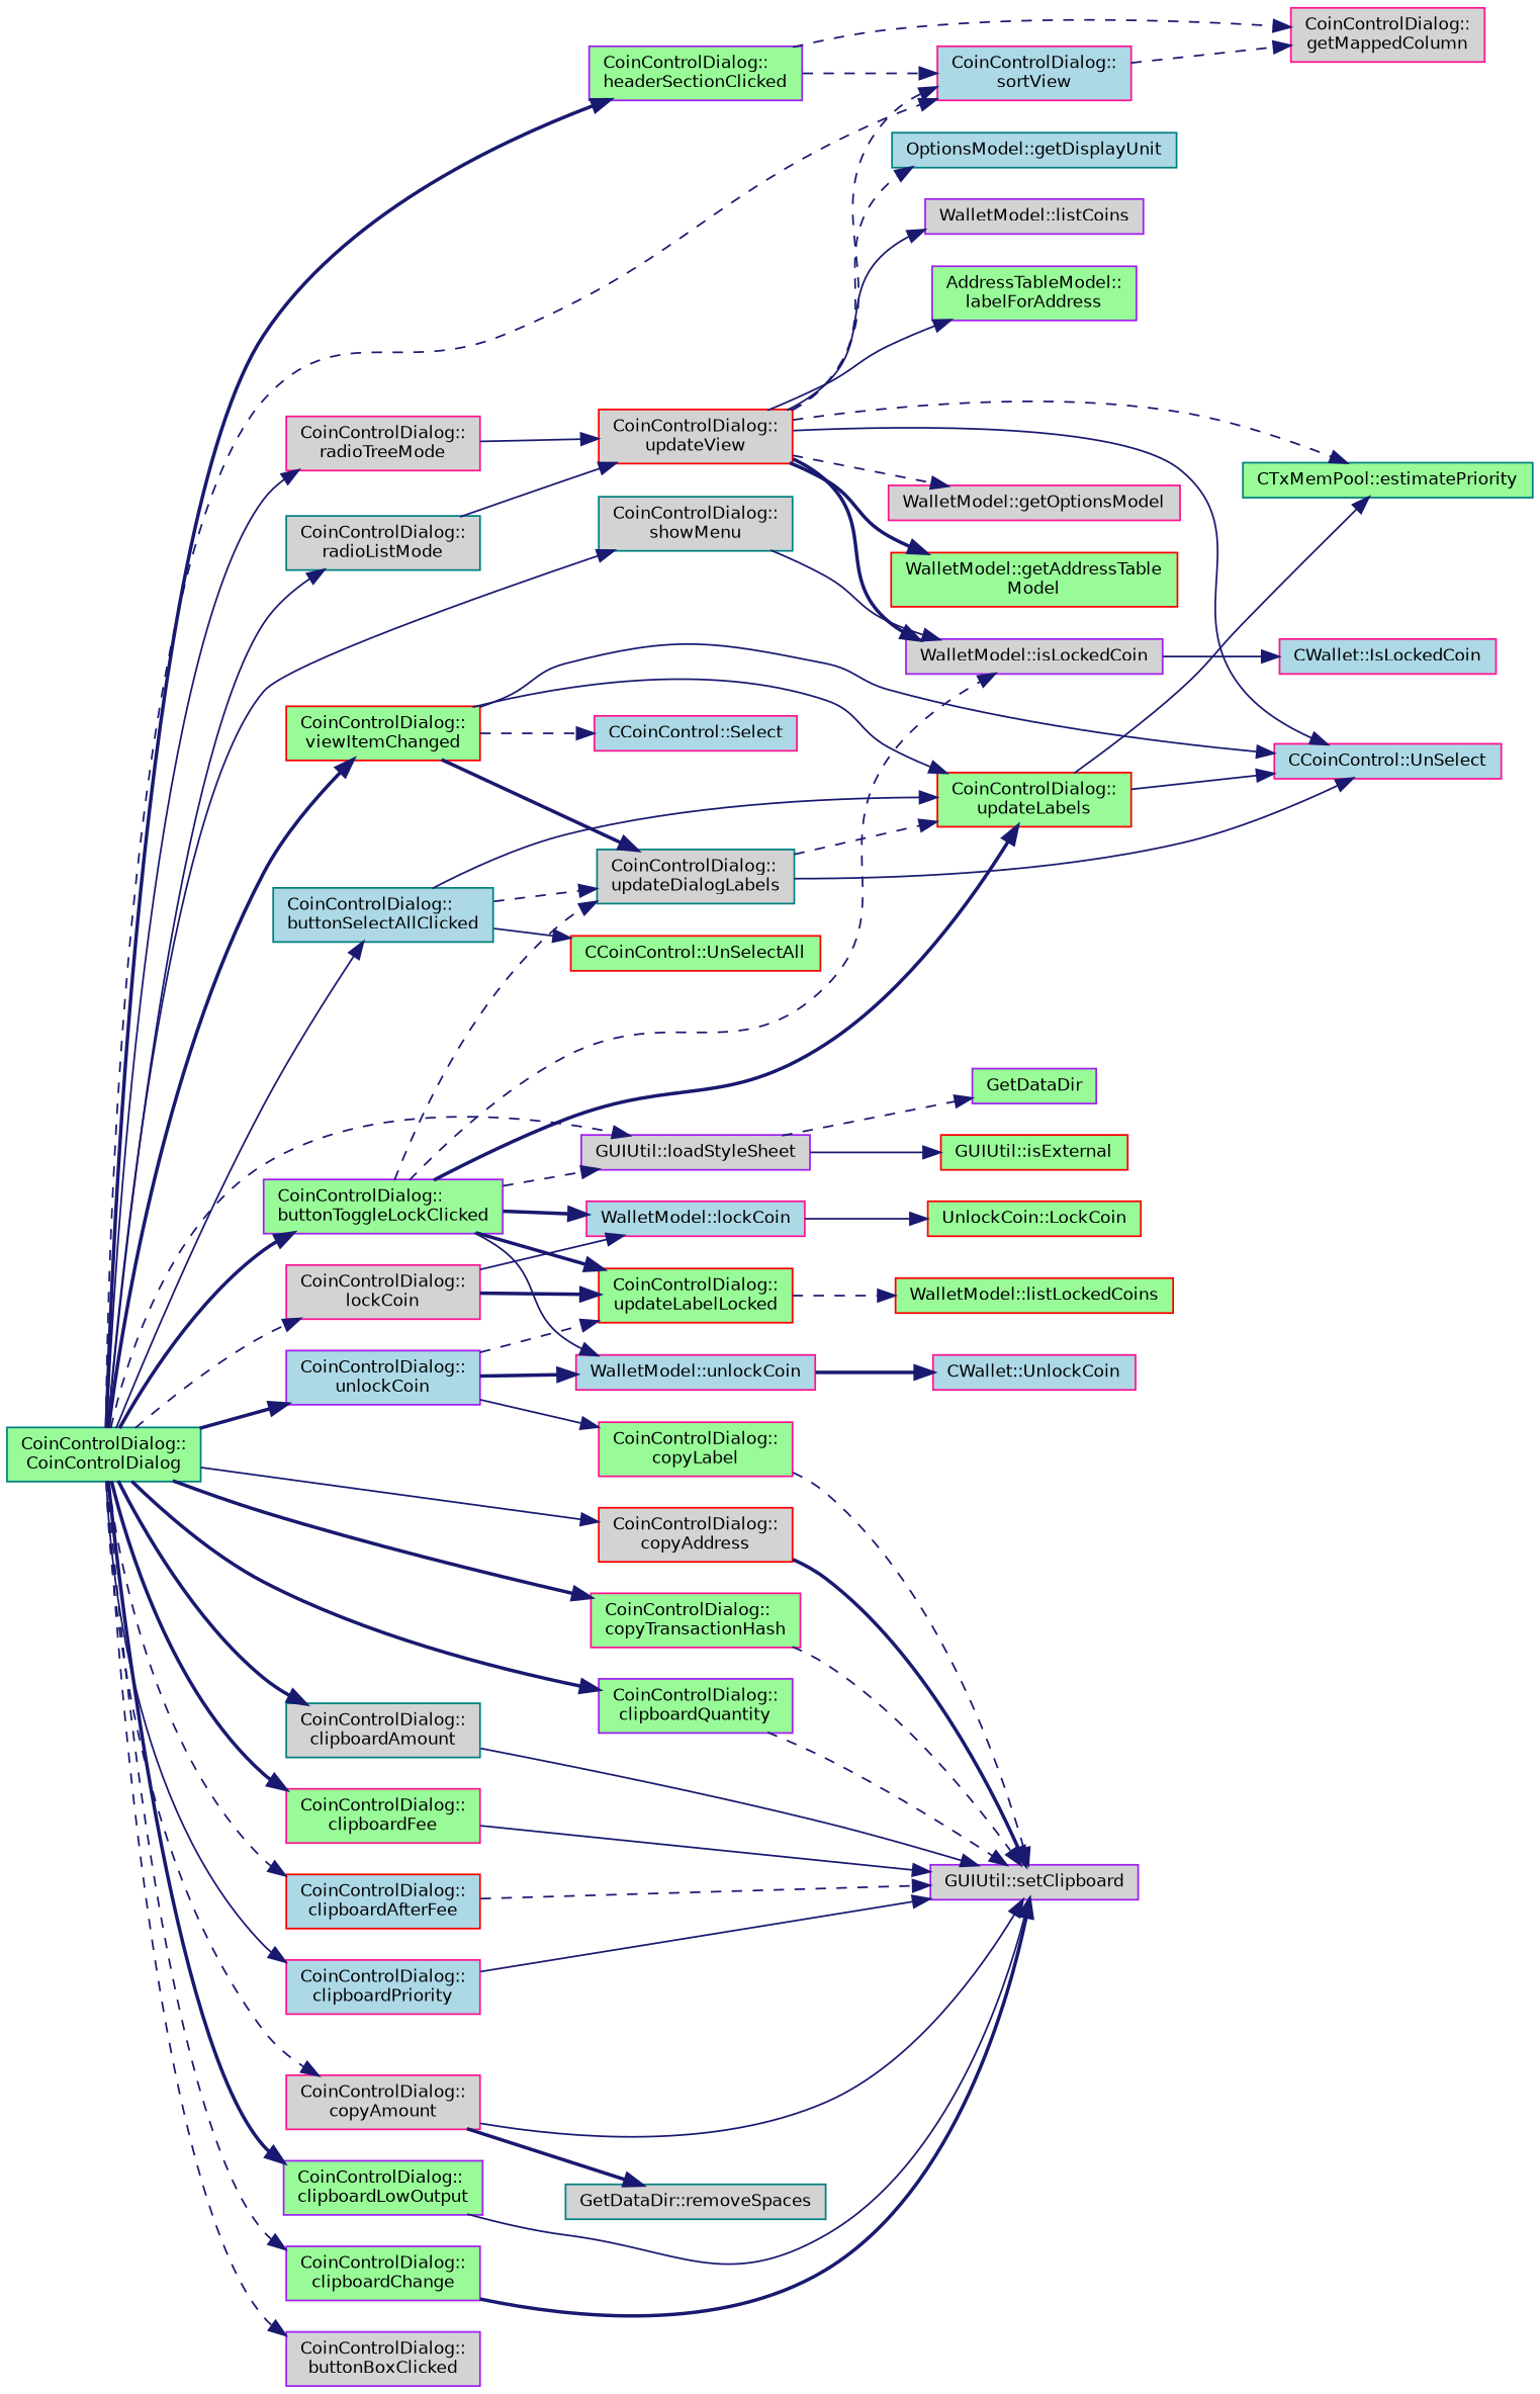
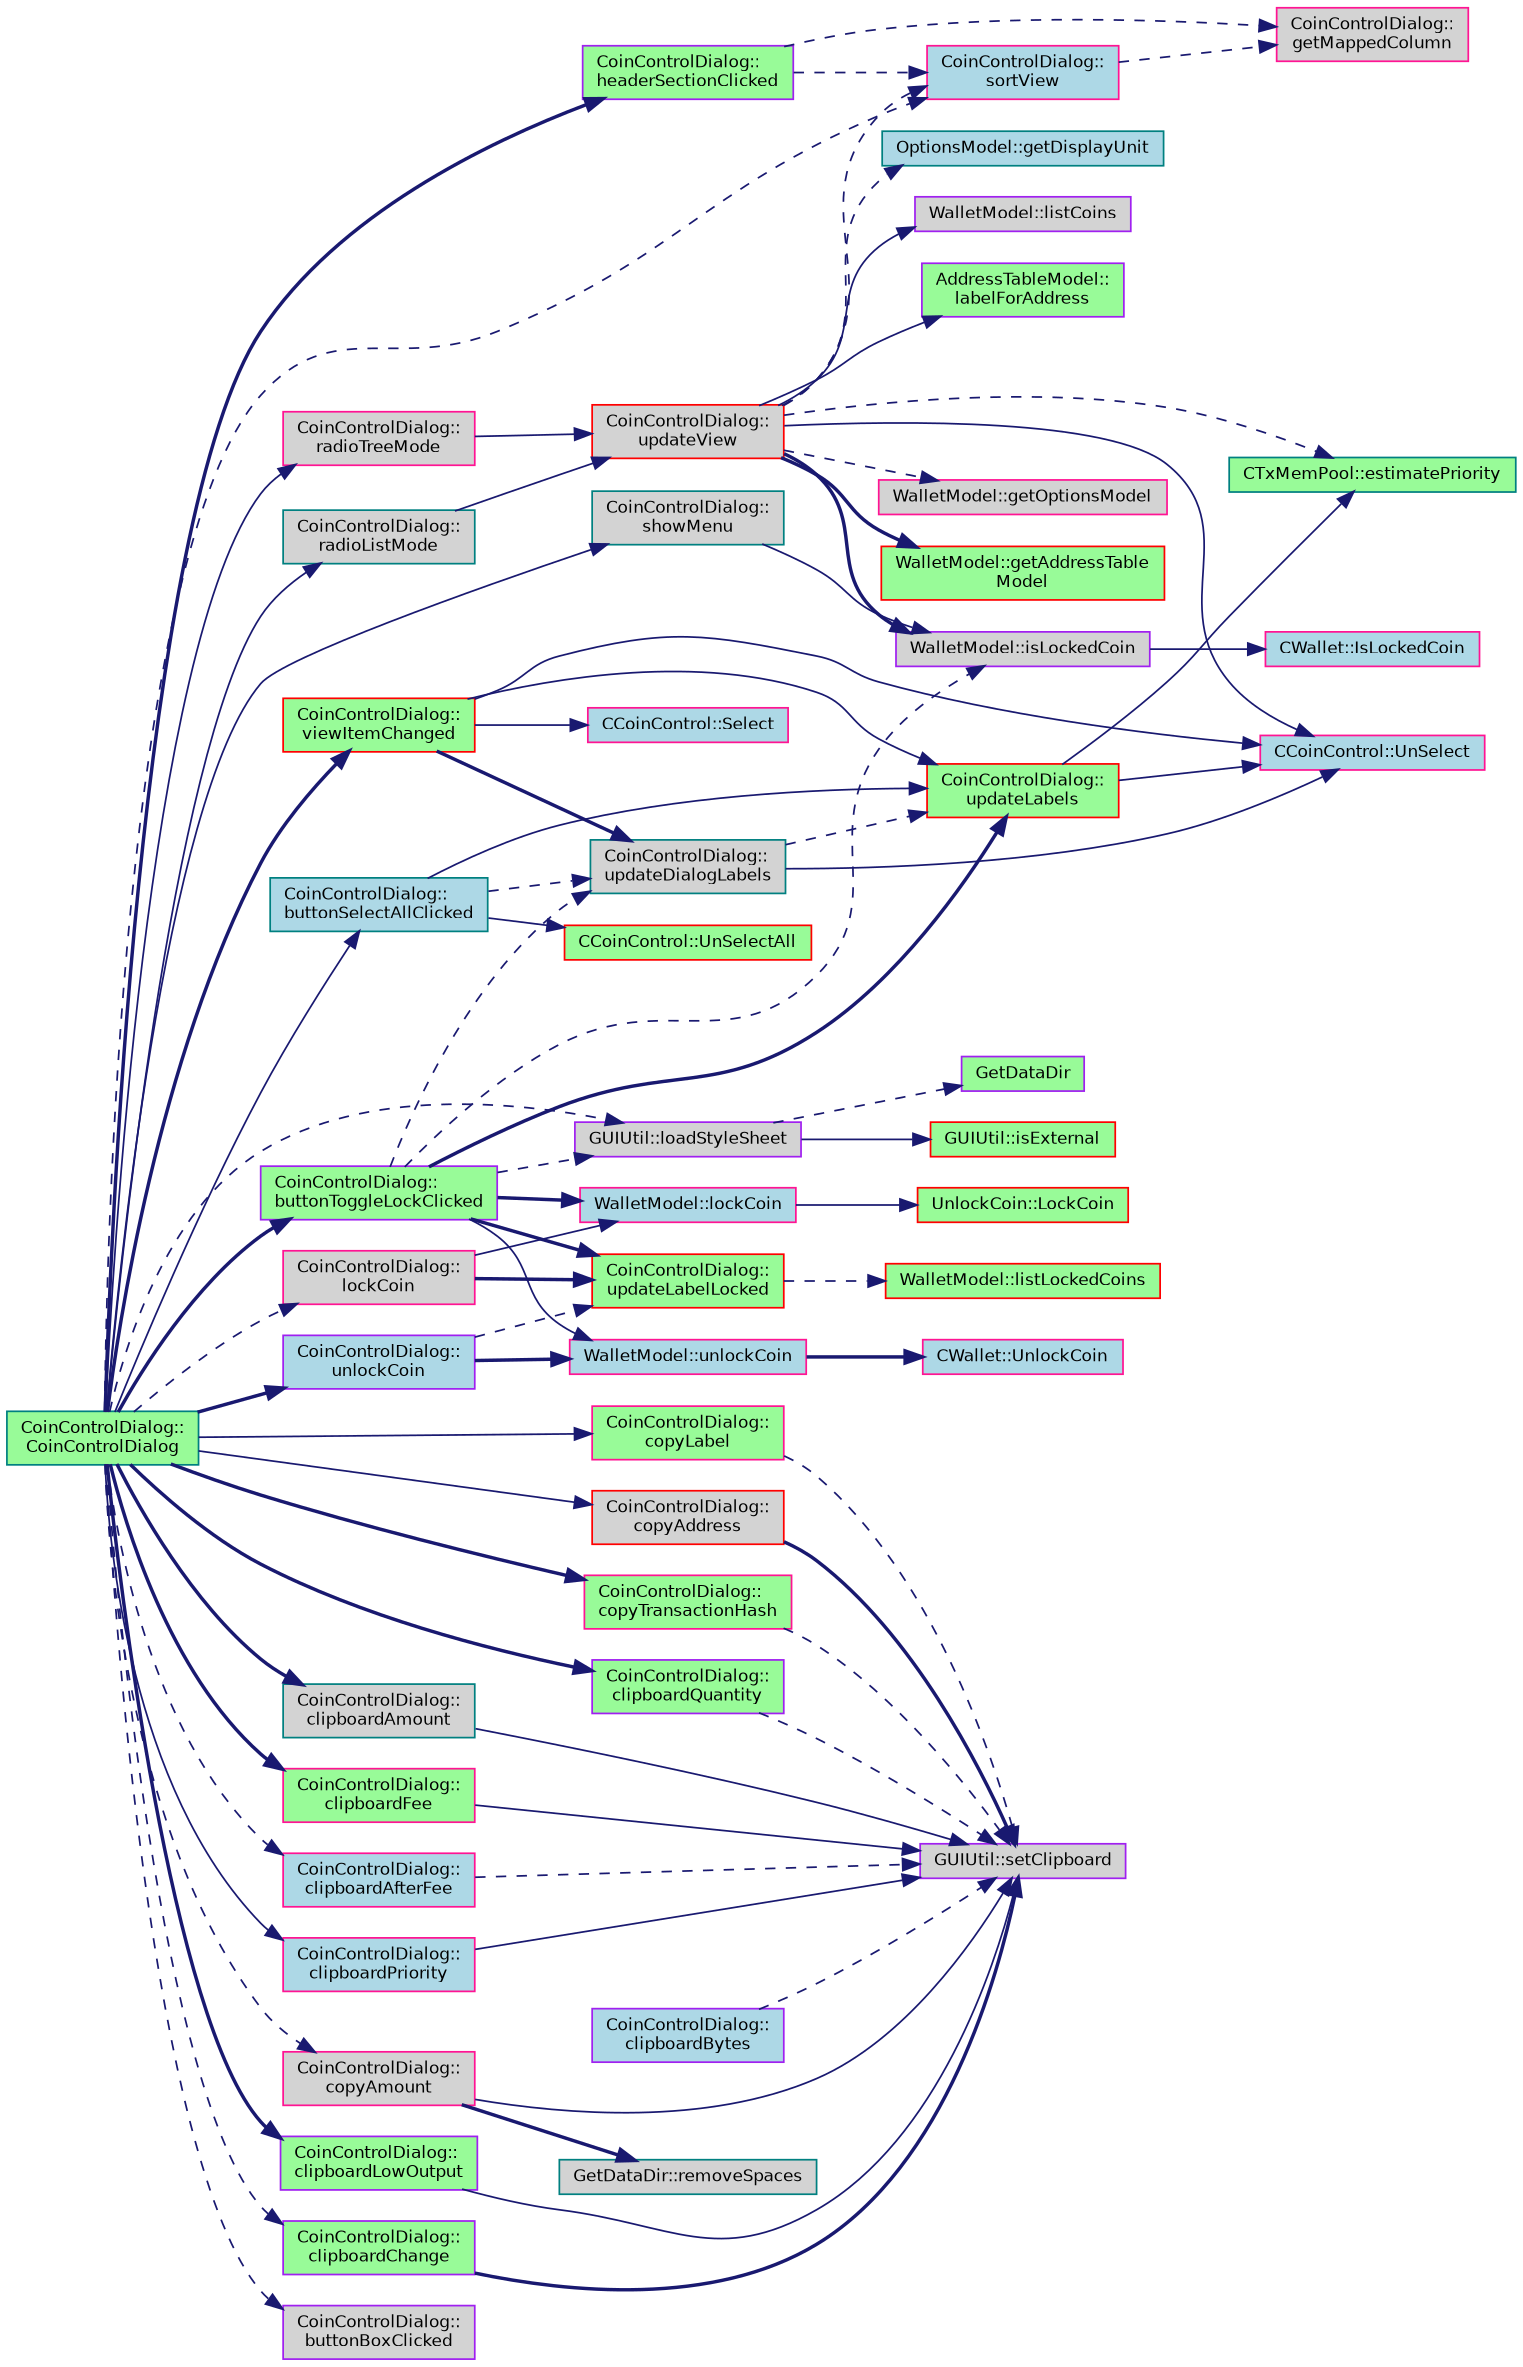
  digraph {
    rankdir=LR
    node [color=deeppink fillcolor=palegreen fontname=Helvetica fontsize=10 shape=record style=filled]
    edge [color=midnightblue fontname=Helvetica fontsize=10 labelfontname=Helvetica labelfontsize=10 style=solid]
    n1 [color=teal fontcolor=black height=0.2 label="CoinControlDialog::\lCoinControlDialog" width=0.4]
    n2 [color=purple fillcolor=lightgrey height=0.2 label="GUIUtil::loadStyleSheet" width=0.4]
    n3 [color=teal fillcolor=lightgrey height=0.2 label="CoinControlDialog::\lshowMenu" width=0.4]
    n4 [color=red fillcolor=lightgrey height=0.2 label="CoinControlDialog::\lcopyAddress" width=0.4]
    n5 [height=0.2 label="CoinControlDialog::\lcopyLabel" width=0.4]
    n6 [fillcolor=lightgrey height=0.2 label="CoinControlDialog::\lcopyAmount" width=0.4]
    n7 [height=0.2 label="CoinControlDialog::\lcopyTransactionHash" width=0.4]
    n8 [fillcolor=lightgrey height=0.2 label="CoinControlDialog::\llockCoin" width=0.4]
    n9 [color=purple fillcolor=lightblue height=0.2 label="CoinControlDialog::\lunlockCoin" width=0.4]
    n10 [color=purple height=0.2 label="CoinControlDialog::\lclipboardQuantity" width=0.4]
    n11 [color=teal fillcolor=lightgrey height=0.2 label="CoinControlDialog::\lclipboardAmount" width=0.4]
    n12 [height=0.2 label="CoinControlDialog::\lclipboardFee" width=0.4]
-   n13 [color=red fillcolor=lightblue height=0.2 label="CoinControlDialog::\lclipboardAfterFee" width=0.4]
+   n13 [fillcolor=lightblue height=0.2 label="CoinControlDialog::\lclipboardAfterFee" width=0.4]
    n14 [fillcolor=lightblue height=0.2 label="CoinControlDialog::\lclipboardPriority" width=0.4]
    n15 [color=purple height=0.2 label="CoinControlDialog::\lclipboardLowOutput" width=0.4]
    n16 [color=purple height=0.2 label="CoinControlDialog::\lclipboardChange" width=0.4]
    n17 [fillcolor=lightgrey height=0.2 label="CoinControlDialog::\lradioTreeMode" width=0.4]
    n18 [fillcolor=lightblue height=0.2 label="CoinControlDialog::\lsortView" width=0.4]
    n19 [color=teal fillcolor=lightgrey height=0.2 label="CoinControlDialog::\lradioListMode" width=0.4]
    n20 [color=red height=0.2 label="CoinControlDialog::\lviewItemChanged" width=0.4]
    n21 [color=purple height=0.2 label="CoinControlDialog::\lheaderSectionClicked" width=0.4]
    n22 [color=purple fillcolor=lightgrey height=0.2 label="CoinControlDialog::\lbuttonBoxClicked" width=0.4]
    n23 [color=teal fillcolor=lightblue height=0.2 label="CoinControlDialog::\lbuttonSelectAllClicked" width=0.4]
    n24 [color=purple height=0.2 label="CoinControlDialog::\lbuttonToggleLockClicked" width=0.4]
    n25 [color=red height=0.2 label="GUIUtil::isExternal" width=0.4]
    n26 [color=purple height=0.2 label=GetDataDir width=0.4]
    n27 [color=purple fillcolor=lightgrey height=0.2 label="WalletModel::isLockedCoin" width=0.4]
    n28 [color=purple fillcolor=lightgrey height=0.2 label="GUIUtil::setClipboard" width=0.4]
    n29 [color=teal fillcolor=lightgrey height=0.2 label="GetDataDir::removeSpaces" width=0.4]
    n30 [fillcolor=lightblue height=0.2 label="WalletModel::lockCoin" width=0.4]
    n31 [color=red height=0.2 label="CoinControlDialog::\lupdateLabelLocked" width=0.4]
    n32 [fillcolor=lightblue height=0.2 label="WalletModel::unlockCoin" width=0.4]
+   n33 [color=purple fillcolor=lightblue height=0.2 label="CoinControlDialog::\lclipboardBytes" width=0.4]
    n34 [color=red fillcolor=lightgrey height=0.2 label="CoinControlDialog::\lupdateView" width=0.4]
    n35 [fillcolor=lightgrey height=0.2 label="CoinControlDialog::\lgetMappedColumn" width=0.4]
    n36 [fillcolor=lightblue height=0.2 label="CCoinControl::UnSelect" width=0.4]
    n37 [fillcolor=lightblue height=0.2 label="CCoinControl::Select" width=0.4]
    n38 [color=red height=0.2 label="CoinControlDialog::\lupdateLabels" width=0.4]
    n39 [color=teal fillcolor=lightgrey height=0.2 label="CoinControlDialog::\lupdateDialogLabels" width=0.4]
    n40 [color=red height=0.2 label="CCoinControl::UnSelectAll" width=0.4]
    n41 [fillcolor=lightblue height=0.2 label="CWallet::IsLockedCoin" width=0.4]
    n42 [color=red height=0.2 label="UnlockCoin::LockCoin" width=0.4]
    n43 [color=red height=0.2 label="WalletModel::listLockedCoins" width=0.4]
    n44 [fillcolor=lightblue height=0.2 label="CWallet::UnlockCoin" width=0.4]
    n45 [fillcolor=lightgrey height=0.2 label="WalletModel::getOptionsModel" width=0.4]
    n46 [color=red height=0.2 label="WalletModel::getAddressTable\lModel" width=0.4]
    n47 [color=teal fillcolor=lightblue height=0.2 label="OptionsModel::getDisplayUnit" width=0.4]
    n48 [color=teal height=0.2 label="CTxMemPool::estimatePriority" width=0.4]
    n49 [color=purple fillcolor=lightgrey height=0.2 label="WalletModel::listCoins" width=0.4]
    n50 [color=purple height=0.2 label="AddressTableModel::\llabelForAddress" width=0.4]
    n1 -> n2 [style=dashed]
    n1 -> n3
    n1 -> n4
-   n9 -> n5
+   n1 -> n5
    n1 -> n6 [style=dashed]
    n1 -> n7 [style=bold]
    n1 -> n8 [style=dashed]
    n1 -> n9 [style=bold]
    n1 -> n10 [style=bold]
    n1 -> n11 [style=bold]
    n1 -> n12 [style=bold]
    n1 -> n13 [style=dashed]
    n1 -> n14
    n1 -> n15 [style=bold]
    n1 -> n16 [style=dashed]
    n1 -> n17
    n1 -> n18 [style=dashed]
    n1 -> n19
    n1 -> n20 [style=bold]
    n1 -> n21 [style=bold]
    n1 -> n22 [style=dashed]
    n1 -> n23
    n1 -> n24 [style=bold]
    n2 -> n25
    n2 -> n26 [style=dashed]
    n3 -> n27
    n4 -> n28 [style=bold]
    n5 -> n28 [style=dashed]
    n6 -> n28
    n6 -> n29 [style=bold]
    n7 -> n28 [style=dashed]
    n8 -> n30
    n8 -> n31 [style=bold]
    n9 -> n31 [style=dashed]
    n9 -> n32 [style=bold]
    n10 -> n28 [style=dashed]
    n11 -> n28
    n12 -> n28
    n13 -> n28 [style=dashed]
    n14 -> n28
    n15 -> n28
    n16 -> n28 [style=bold]
    n17 -> n34
    n18 -> n35 [style=dashed]
    n19 -> n34
    n20 -> n36
-   n20 -> n37 [style=dashed]
+   n20 -> n37
    n20 -> n38
    n20 -> n39 [style=bold]
    n21 -> n18 [style=dashed]
    n21 -> n35 [style=dashed]
    n23 -> n38
    n23 -> n39 [style=dashed]
    n23 -> n40
    n24 -> n2 [style=dashed]
    n24 -> n27 [style=dashed]
    n24 -> n30 [style=bold]
    n24 -> n31 [style=bold]
    n24 -> n32
    n24 -> n38 [style=bold]
    n24 -> n39 [style=dashed]
    n27 -> n41
    n30 -> n42
    n31 -> n43 [style=dashed]
    n32 -> n44 [style=bold]
+   n33 -> n28 [style=dashed]
    n34 -> n18 [style=dashed]
    n34 -> n27 [style=bold]
    n34 -> n36
    n34 -> n45 [style=dashed]
    n34 -> n46 [style=bold]
    n34 -> n47 [style=dashed]
    n34 -> n48 [style=dashed]
    n34 -> n49
    n34 -> n50
    n38 -> n36
    n38 -> n48
    n39 -> n36
    n39 -> n38 [style=dashed]
  }
